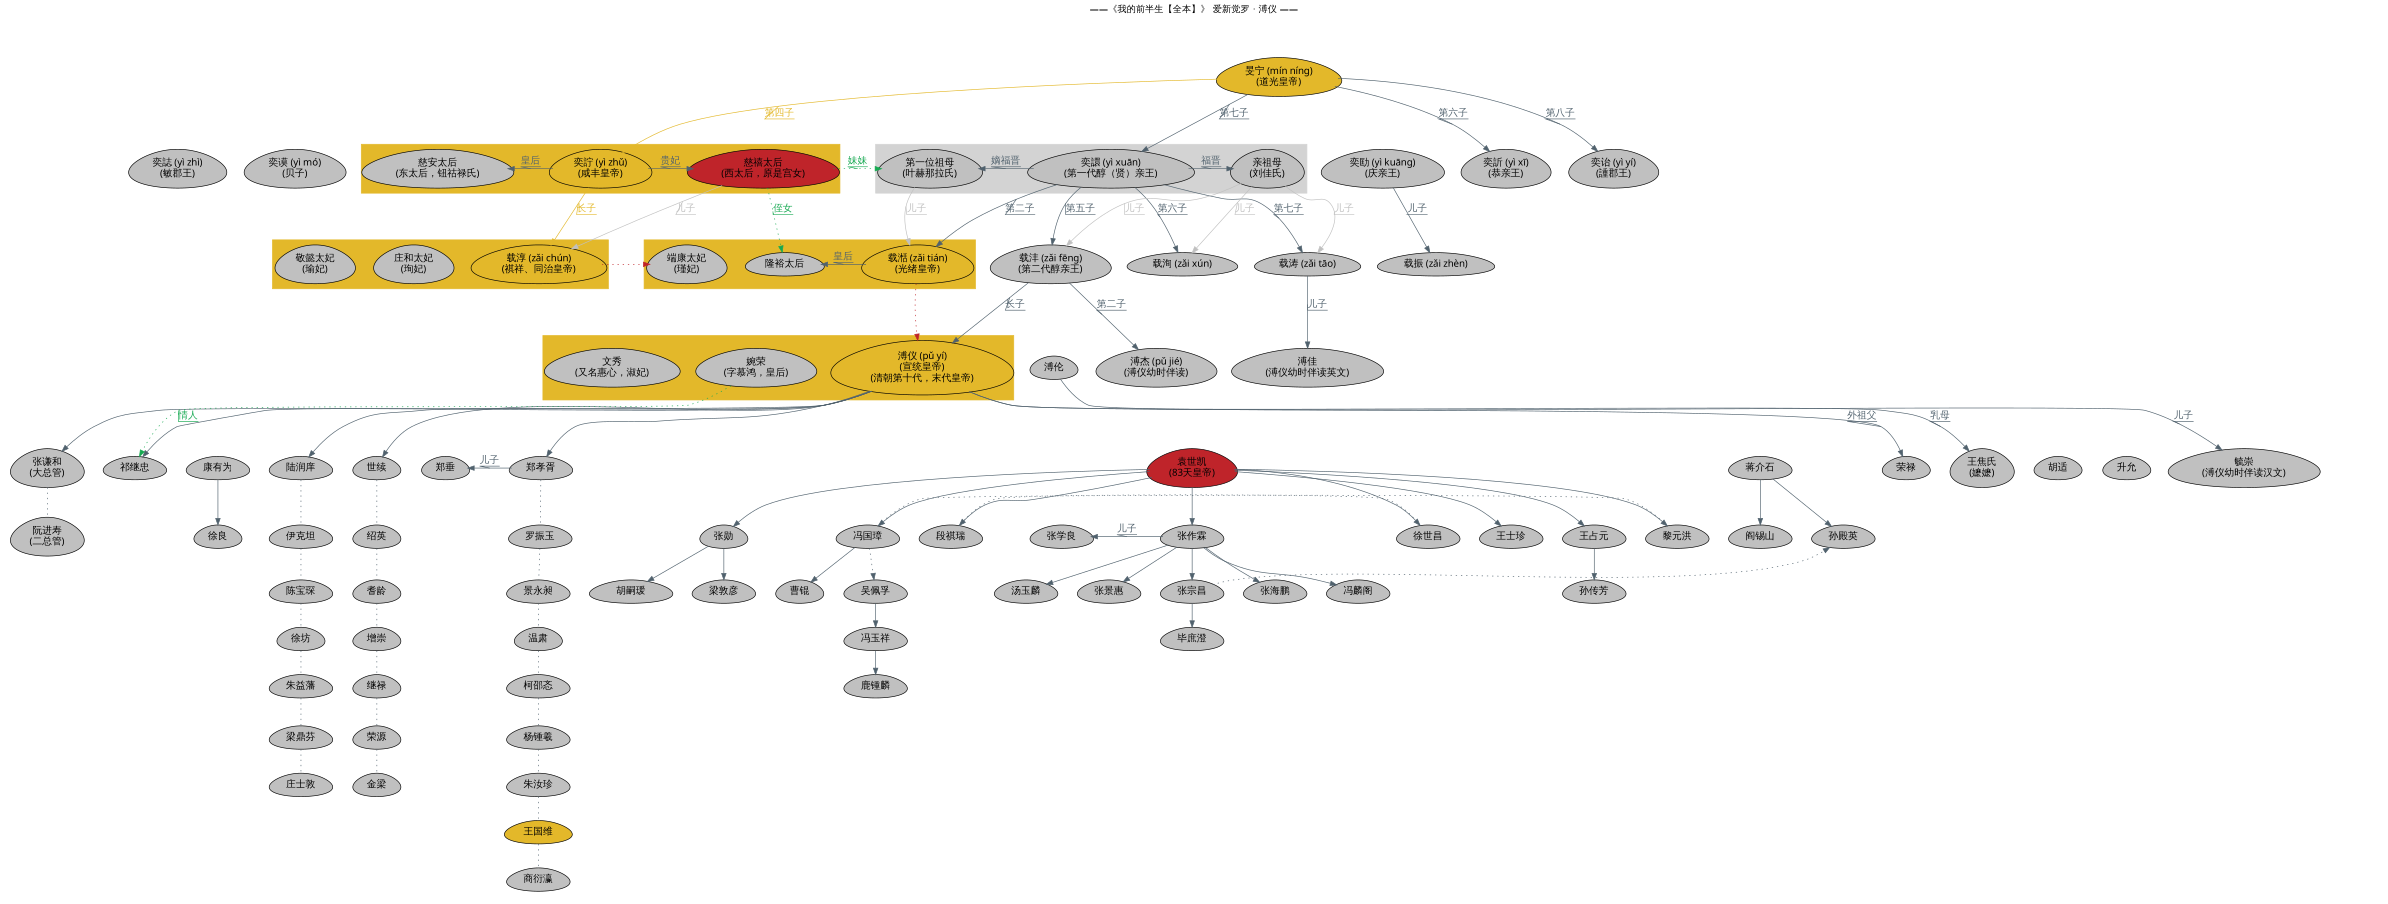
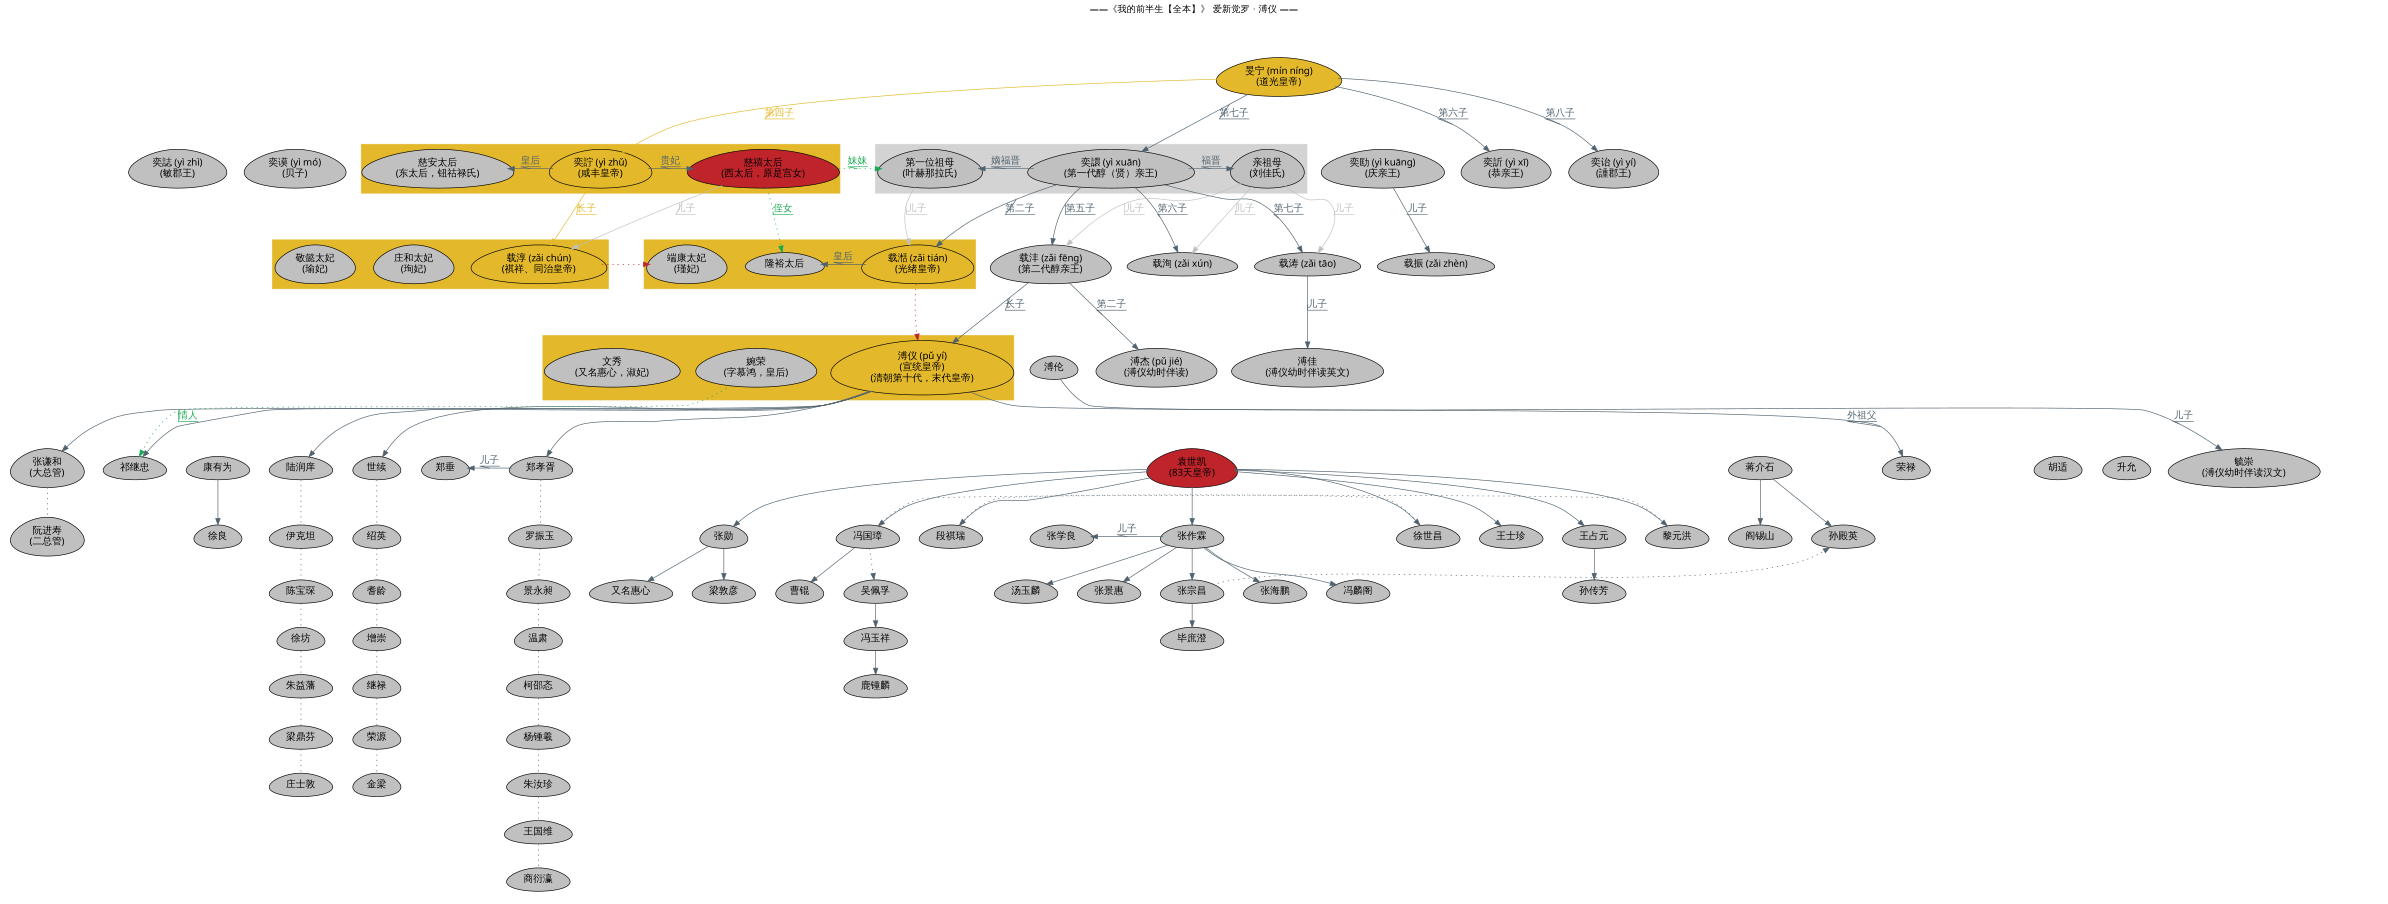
  digraph {
    compound=true
    label="——《我的前半生【全本】》 爱新觉罗 · 溥仪 ——"
    labelloc=t
    nodesep=.5
    ranksep=.5
    style=invis
    node [fillcolor=grey fontcolor=black fontname=Monaco fontsize=15 shape=egg style=filled]
    edge [color="#50616d" decorate=true fontcolor="#50616d" fontname=Monaco fontsize=15 weight=3]
    n1 [fillcolor="#e3b82a" label="旻宁 (mín níng)\n(道光皇帝)\n"]
    n2 [fillcolor="#e3b82a" label="奕詝 (yì zhǔ)\n(咸丰皇帝)\n"]
    n3 [fillcolor="#bf242a" label="慈禧太后\n(西太后，原是宫女)\n"]
    n4 [label="慈安太后\n(东太后，钮祜禄氏)\n"]
    n5 [label="奕譞 (yì xuān)\n(第一代醇（贤）亲王)\n"]
    n6 [label="第一位祖母\n(叶赫那拉氏)\n"]
    n7 [label="亲祖母\n(刘佳氏)\n"]
    n8 [label="奕訢 (yì xī)\n(恭亲王)\n"]
    n9 [label="奕诒 (yì yí)\n(諥郡王)\n"]
    n10 [label="奕劻 (yì kuāng)\n(庆亲王)\n"]
    n11 [label="奕谟 (yì mó)\n(贝子)\n"]
    n12 [label="奕誌 (yì zhì)\n(敏郡王)\n"]
    n13 [fillcolor="#e3b82a" label="载淳 (zǎi chún)\n(祺祥、同治皇帝)\n"]
    n14 [label="庄和太妃\n(珣妃)\n"]
    n15 [label="敬懿太妃\n(瑜妃)\n"]
    n16 [fillcolor="#e3b82a" label="载湉 (zǎi tián)\n(光绪皇帝)\n"]
    n17 [label="隆裕太后"]
    n18 [label="端康太妃\n(瑾妃)\n"]
    n19 [label="载沣 (zǎi fēng)\n(第二代醇亲王)\n"]
    n20 [label="载洵 (zǎi xún)\n"]
    n21 [label="载涛 (zǎi tāo)\n"]
    n22 [label="载振 (zǎi zhèn)\n"]
    n23 [fillcolor="#e3b82a" label="溥仪 (pǔ yí)\n(宣统皇帝)\n(清朝第十代，末代皇帝)\n"]
    n24 [label="婉荣\n(字慕鸿，皇后)\n"]
    n25 [label="文秀\n(又名惠心，淑妃)\n"]
    n26 [label="溥杰 (pǔ jié)\n(溥仪幼时伴读)\n"]
    n27 [label="溥佳\n(溥仪幼时伴读英文)\n"]
    n28 [label="溥伦\n"]
    n29 [label="毓崇\n(溥仪幼时伴读汉文)\n"]
    n30 [label="张谦和\n(大总管)\n"]
    n31 [label="阮进寿\n(二总管)\n"]
    "祁继忠"
    "康有为"
    "徐良"
    "陆润庠"
    "伊克坦"
    "陈宝琛"
    "徐坊"
    "朱益藩"
    "梁鼎芬"
    "庄士敦"
    "世续"
    "绍英"
    "耆龄"
    "增崇"
    "继禄"
    "荣源"
    "金梁"
    "郑孝胥"
    "罗振玉"
    "郑垂"
    "景永昶"
    "温肃"
    "柯邵忞"
    "杨锺羲"
    "朱汝珍"
-   "王国维" [fillcolor="#e3b82a"]
+   "王国维"
    "商衍瀛"
    "张勋"
-   "胡嗣瑗"
+   "胡嗣瑗" [label="又名惠心"]
    "梁敦彦"
    "冯国璋"
    "曹锟"
    "吴佩孚"
    "冯玉祥"
    "鹿锺麟"
    "段祺瑞"
    "张作霖"
    "张海鹏"
    "冯麟阁"
    "汤玉麟"
    "张景惠"
    "张宗昌"
    "张学良"
    "毕庶澄"
    n76 [fillcolor="#bf242a" label="袁世凯\n(83天皇帝)\n"]
    "黎元洪"
    "徐世昌"
    "王士珍"
    "王占元"
    "孙传芳"
    "蒋介石"
    "孙殿英"
    "阎锡山"
    "荣禄"
-   n86 [label="王焦氏\n(嬷嬷)\n"]
    "胡适"
    "升允"
    subgraph cluster_1 {
      rank=same
      n1
    }
    subgraph cluster_2 {
      rank=same
      n8
      n9
      n10
      n11
      n12
      subgraph cluster_3 {
        color="#e3b82a"
        label=""
        rank=same
        style=filled
        n2
        n3
        n4
      }
      subgraph cluster_4 {
        color=lightgrey
        label=""
        rank=same
        style=filled
        n5
        n6
        n7
      }
    }
    subgraph cluster_5 {
      rank=same
      n19
      n20
      n21
      n22
      subgraph cluster_6 {
        color="#e3b82a"
        label=""
        rank=same
        style=filled
        n13
        n14
        n15
      }
      subgraph cluster_7 {
        color="#e3b82a"
        label=""
        rank=same
        style=filled
        n16
        n17
        n18
      }
    }
    subgraph cluster_8 {
      rank=same
      n26
      n27
      n28
      subgraph cluster_9 {
        color="#e3b82a"
        label=""
        rank=same
        style=filled
        n23
        n24
        n25
      }
    }
    subgraph cluster_10 {
      rank=same
      n29
    }
    subgraph cluster_11 {
      color=lightgrey
      label="太监"
      n30
      n31
    }
    subgraph cluster_12 {
      color=lightgrey
      label="天津时代随侍"
      "祁继忠"
    }
    subgraph cluster_13 {
      color=lightgrey
      label=""
      "康有为"
      "徐良"
    }
    subgraph cluster_14 {
      color=lightgrey
      label="老师"
      "陆润庠"
      "伊克坦"
      "陈宝琛"
      "徐坊"
      "朱益藩"
      "梁鼎芬"
      "庄士敦"
    }
    subgraph cluster_15 {
      color=lightgrey
      label="内务府"
      "世续"
      "绍英"
      "耆龄"
      "增崇"
      "继禄"
      "荣源"
      "金梁"
    }
    subgraph cluster_16 {
      color=lightgrey
      label="股肱之臣\n(南书房行走、懋勤殿行走)\n"
      "郑孝胥"
      "罗振玉"
      "郑垂"
      "景永昶"
      "温肃"
      "柯邵忞"
      "杨锺羲"
      "朱汝珍"
      "王国维"
      "商衍瀛"
    }
    subgraph cluster_17 {
      color=lightgrey
      label="北洋军阀"
      n76
      "黎元洪"
      "徐世昌"
      "王士珍"
      "王占元"
      "孙传芳"
      subgraph cluster_18 {
        color=grey
        label="辫子军"
        "张勋"
        "胡嗣瑗"
        "梁敦彦"
      }
      subgraph cluster_19 {
        color=grey
        label="直系"
        "冯国璋"
        "曹锟"
        "吴佩孚"
        "冯玉祥"
        "鹿锺麟"
      }
      subgraph cluster_20 {
        color=grey
        label="皖系"
        "段祺瑞"
      }
      subgraph cluster_21 {
        color=grey
        label="奉系"
        "张作霖"
        "张海鹏"
        "冯麟阁"
        "汤玉麟"
        "张景惠"
        "张宗昌"
        "张学良"
        "毕庶澄"
      }
    }
    subgraph cluster_22 {
      color=lightgrey
      label="国民政府\n"
      "蒋介石"
      "孙殿英"
      "阎锡山"
    }
    n1 -> n2 [color="#e3b82a" fontcolor="#e3b82a" label="第四子"]
    n1 -> n5 [label="第七子"]
    n1 -> n8 [label="第六子"]
    n1 -> n9 [label="第八子"]
    n2 -> n3 [constraint=false label="贵妃" minlen=0.7 weight=0]
    n2 -> n4 [constraint=false label="皇后" minlen=0.7 weight=0]
    n2 -> n13 [color="#e3b82a" fontcolor="#e3b82a" label="长子"]
    n3 -> n6 [color="#16a951" constraint=false fontcolor="#16a951" label="妹妹" style=dotted weight=0]
    n3 -> n13 [color=grey fontcolor=grey label="儿子" weight=0]
    n3 -> n17 [color="#16a951" fontcolor="#16a951" label="侄女" style=dotted weight=0]
    n5 -> n6 [constraint=false label="嫡福晋" minlen=0.7 weight=0]
    n5 -> n7 [constraint=false label="福晋" minlen=0.7 weight=0]
    n5 -> n16 [label="第二子"]
    n5 -> n19 [label="第五子"]
    n5 -> n20 [label="第六子"]
    n5 -> n21 [label="第七子"]
    n6 -> n16 [color=grey fontcolor=grey label="儿子" weight=0]
    n7 -> n19 [color=grey fontcolor=grey label="儿子" weight=0]
    n7 -> n20 [color=grey fontcolor=grey label="儿子" weight=0]
    n7 -> n21 [color=grey fontcolor=grey label="儿子" weight=0]
    n10 -> n22 [label="儿子"]
    n13 -> n18 [color="#bf242a" constraint=false style=dotted weight=0]
    n16 -> n17 [constraint=false label="皇后" minlen=0.7 weight=0]
    n16 -> n23 [color="#bf242a" constraint=false style=dotted]
    n19 -> n23 [label="长子"]
    n19 -> n26 [label="第二子"]
    n21 -> n27 [label="儿子"]
    n23 -> n30
    n23 -> "祁继忠"
    n23 -> "康有为" [color=none]
    n23 -> "陆润庠"
    n23 -> "世续"
    n23 -> "郑孝胥"
    n23 -> n76 [color=none]
    n23 -> "蒋介石" [color=none]
    n23 -> "荣禄" [label="外祖父"]
-   n23 -> n86 [label="乳母"]
    n23 -> "胡适" [color=none]
    n23 -> "升允" [color=none]
    n24 -> "祁继忠" [color="#16a951" fontcolor="#16a951" label="情人" style=dotted]
    n28 -> n29 [label="儿子"]
    n30 -> n31 [dir=none style=dotted]
    "康有为" -> "徐良"
    "陆润庠" -> "伊克坦" [dir=none style=dotted]
    "伊克坦" -> "陈宝琛" [dir=none style=dotted]
    "陈宝琛" -> "徐坊" [dir=none style=dotted]
    "徐坊" -> "朱益藩" [dir=none style=dotted]
    "朱益藩" -> "梁鼎芬" [dir=none style=dotted]
    "梁鼎芬" -> "庄士敦" [dir=none style=dotted]
    "世续" -> "绍英" [dir=none style=dotted]
    "绍英" -> "耆龄" [dir=none style=dotted]
    "耆龄" -> "增崇" [dir=none style=dotted]
    "增崇" -> "继禄" [dir=none style=dotted]
    "继禄" -> "荣源" [dir=none style=dotted]
    "荣源" -> "金梁" [dir=none style=dotted]
    "郑孝胥" -> "罗振玉" [dir=none style=dotted]
    "郑孝胥" -> "郑垂" [constraint=false label="儿子" minlen=0.7 weight=0]
    "罗振玉" -> "景永昶" [dir=none style=dotted]
    "景永昶" -> "温肃" [dir=none style=dotted]
    "温肃" -> "柯邵忞" [dir=none style=dotted]
    "柯邵忞" -> "杨锺羲" [dir=none style=dotted]
    "杨锺羲" -> "朱汝珍" [dir=none style=dotted]
    "朱汝珍" -> "王国维" [dir=none style=dotted]
    "王国维" -> "商衍瀛" [dir=none style=dotted]
    "张勋" -> "胡嗣瑗"
    "张勋" -> "梁敦彦"
    "冯国璋" -> "曹锟"
    "冯国璋" -> "吴佩孚" [style=dotted]
    "吴佩孚" -> "冯玉祥"
    "冯玉祥" -> "鹿锺麟"
    "张作霖" -> "张海鹏"
    "张作霖" -> "冯麟阁"
    "张作霖" -> "汤玉麟"
    "张作霖" -> "张景惠"
    "张作霖" -> "张宗昌"
    "张作霖" -> "张学良" [constraint=false label="儿子" minlen=0.7 weight=0]
    "张宗昌" -> "毕庶澄"
    "张宗昌" -> "孙殿英" [constraint=false style=dotted weight=0]
    n76 -> "张勋"
    n76 -> "冯国璋"
    n76 -> "段祺瑞"
    n76 -> "张作霖"
    n76 -> "黎元洪"
    n76 -> "徐世昌"
    n76 -> "王士珍"
    n76 -> "王占元"
    "黎元洪" -> "冯国璋" [constraint=false dir=none style=dotted weight=0]
    "徐世昌" -> "段祺瑞" [constraint=false dir=none style=dotted weight=0]
    "王占元" -> "孙传芳"
    "蒋介石" -> "孙殿英"
    "蒋介石" -> "阎锡山"
  }
